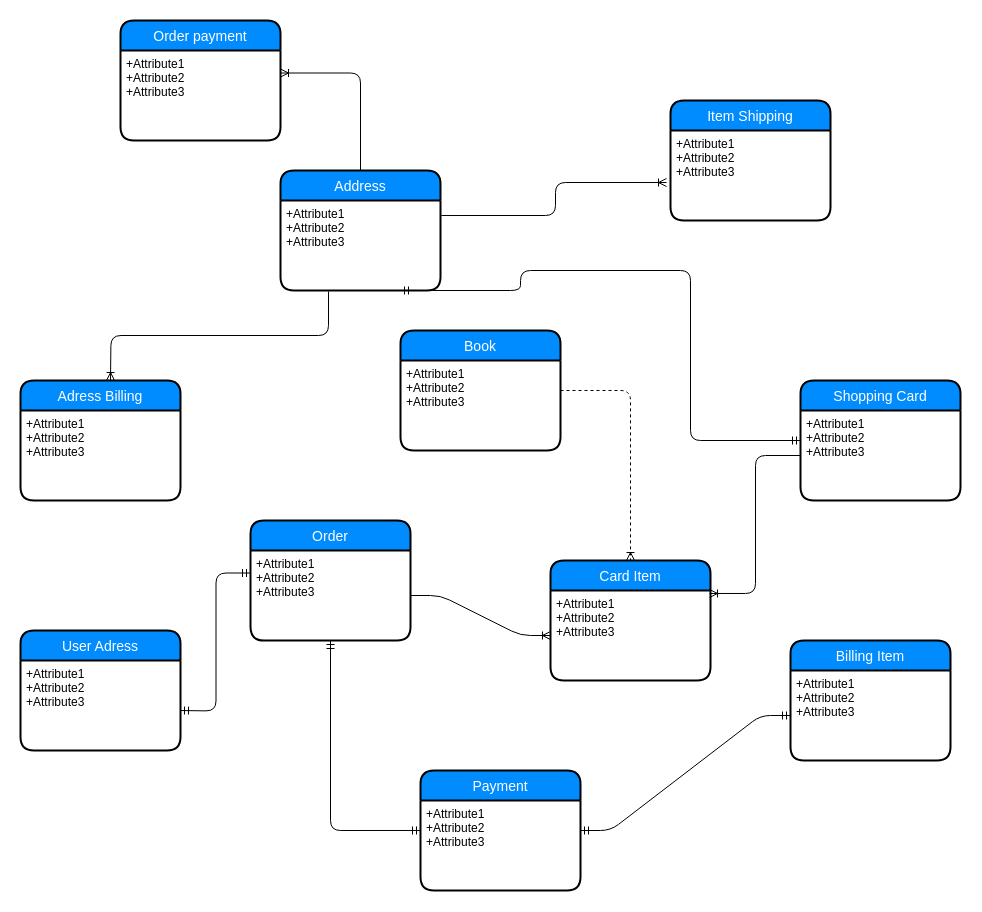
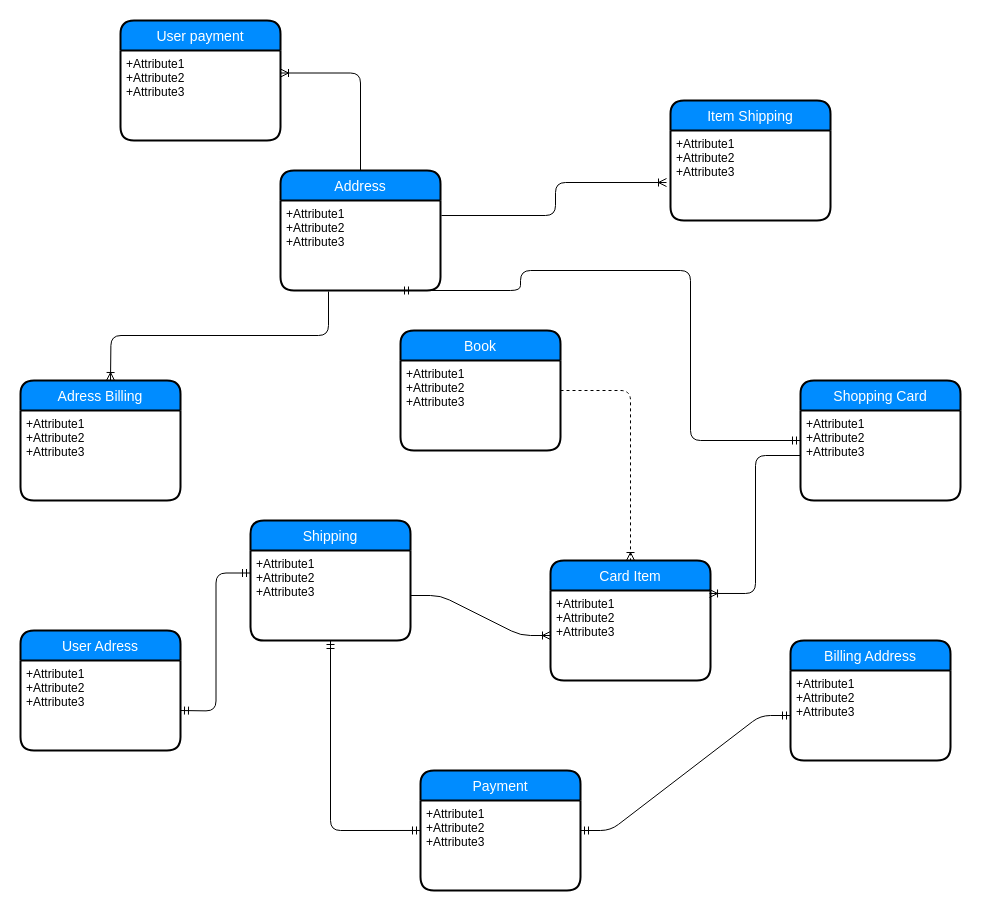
  <mxCell id="0" />
  <mxCell id="1" parent="0" />
  <mxCell id="2" value="Address" style="swimlane;childLayout=stackLayout;horizontal=1;startSize=30;horizontalStack=0;fillColor=#008cff;fontColor=#FFFFFF;rounded=1;fontSize=14;fontStyle=0;strokeWidth=2;resizeParent=0;resizeLast=1;shadow=0;dashed=0;align=center;" parent="1" vertex="1"><mxGeometry x="280" y="170" width="160" height="120" as="geometry"><mxRectangle x="90" y="220" width="60" height="30" as="alternateBounds" /></mxGeometry></mxCell>
  <mxCell id="3" value="+Attribute1&#10;+Attribute2&#10;+Attribute3" style="align=left;strokeColor=none;fillColor=none;spacingLeft=4;fontSize=12;verticalAlign=top;resizable=0;rotatable=0;part=1;" parent="2" vertex="1"><mxGeometry y="30" width="160" height="90" as="geometry" /></mxCell>
  <mxCell id="4" value="Book" style="swimlane;childLayout=stackLayout;horizontal=1;startSize=30;horizontalStack=0;fillColor=#008cff;fontColor=#FFFFFF;rounded=1;fontSize=14;fontStyle=0;strokeWidth=2;resizeParent=0;resizeLast=1;shadow=0;dashed=0;align=center;" parent="1" vertex="1"><mxGeometry x="400" y="330" width="160" height="120" as="geometry"><mxRectangle x="210" y="380" width="60" height="30" as="alternateBounds" /></mxGeometry></mxCell>
  <mxCell id="5" value="+Attribute1&#10;+Attribute2&#10;+Attribute3" style="align=left;strokeColor=none;fillColor=none;spacingLeft=4;fontSize=12;verticalAlign=top;resizable=0;rotatable=0;part=1;" parent="4" vertex="1"><mxGeometry y="30" width="160" height="90" as="geometry" /></mxCell>
  <mxCell id="6" value="Item Shipping" style="swimlane;childLayout=stackLayout;horizontal=1;startSize=30;horizontalStack=0;fillColor=#008cff;fontColor=#FFFFFF;rounded=1;fontSize=14;fontStyle=0;strokeWidth=2;resizeParent=0;resizeLast=1;shadow=0;dashed=0;align=center;" parent="1" vertex="1"><mxGeometry x="670" y="100" width="160" height="120" as="geometry"><mxRectangle x="480" y="150" width="120" height="30" as="alternateBounds" /></mxGeometry></mxCell>
  <mxCell id="7" value="+Attribute1&#10;+Attribute2&#10;+Attribute3" style="align=left;strokeColor=none;fillColor=none;spacingLeft=4;fontSize=12;verticalAlign=top;resizable=0;rotatable=0;part=1;" parent="6" vertex="1"><mxGeometry y="30" width="160" height="90" as="geometry" /></mxCell>
  <mxCell id="8" value="Adress Billing" style="swimlane;childLayout=stackLayout;horizontal=1;startSize=30;horizontalStack=0;fillColor=#008cff;fontColor=#FFFFFF;rounded=1;fontSize=14;fontStyle=0;strokeWidth=2;resizeParent=0;resizeLast=1;shadow=0;dashed=0;align=center;" parent="1" vertex="1"><mxGeometry x="20" y="380" width="160" height="120" as="geometry"><mxRectangle x="-170" y="430" width="100" height="30" as="alternateBounds" /></mxGeometry></mxCell>
  <mxCell id="9" value="+Attribute1&#10;+Attribute2&#10;+Attribute3" style="align=left;strokeColor=none;fillColor=none;spacingLeft=4;fontSize=12;verticalAlign=top;resizable=0;rotatable=0;part=1;" parent="8" vertex="1"><mxGeometry y="30" width="160" height="90" as="geometry" /></mxCell>
  <mxCell id="10" value="Shopping Card" style="swimlane;childLayout=stackLayout;horizontal=1;startSize=30;horizontalStack=0;fillColor=#008cff;fontColor=#FFFFFF;rounded=1;fontSize=14;fontStyle=0;strokeWidth=2;resizeParent=0;resizeLast=1;shadow=0;dashed=0;align=center;" vertex="1" parent="1"><mxGeometry x="800" y="380" width="160" height="120" as="geometry"><mxRectangle x="610" y="430" width="60" height="30" as="alternateBounds" /></mxGeometry></mxCell>
  <mxCell id="11" value="+Attribute1&#10;+Attribute2&#10;+Attribute3" style="align=left;strokeColor=none;fillColor=none;spacingLeft=4;fontSize=12;verticalAlign=top;resizable=0;rotatable=0;part=1;" vertex="1" parent="10"><mxGeometry y="30" width="160" height="90" as="geometry" /></mxCell>
  <mxCell id="12" value="User Adress" style="swimlane;childLayout=stackLayout;horizontal=1;startSize=30;horizontalStack=0;fillColor=#008cff;fontColor=#FFFFFF;rounded=1;fontSize=14;fontStyle=0;strokeWidth=2;resizeParent=0;resizeLast=1;shadow=0;dashed=0;align=center;" vertex="1" parent="1"><mxGeometry x="20" y="630" width="160" height="120" as="geometry"><mxRectangle x="210" y="415" width="60" height="30" as="alternateBounds" /></mxGeometry></mxCell>
  <mxCell id="13" value="+Attribute1&#10;+Attribute2&#10;+Attribute3" style="align=left;strokeColor=none;fillColor=none;spacingLeft=4;fontSize=12;verticalAlign=top;resizable=0;rotatable=0;part=1;" vertex="1" parent="12"><mxGeometry y="30" width="160" height="90" as="geometry" /></mxCell>
- <mxCell id="14" value="Order" style="swimlane;childLayout=stackLayout;horizontal=1;startSize=30;horizontalStack=0;fillColor=#008cff;fontColor=#FFFFFF;rounded=1;fontSize=14;fontStyle=0;strokeWidth=2;resizeParent=0;resizeLast=1;shadow=0;dashed=0;align=center;" vertex="1" parent="1"><mxGeometry x="250" y="520" width="160" height="120" as="geometry"><mxRectangle x="60" y="570" width="60" height="30" as="alternateBounds" /></mxGeometry></mxCell>
+ <mxCell id="14" value="Shipping" style="swimlane;childLayout=stackLayout;horizontal=1;startSize=30;horizontalStack=0;fillColor=#008cff;fontColor=#FFFFFF;rounded=1;fontSize=14;fontStyle=0;strokeWidth=2;resizeParent=0;resizeLast=1;shadow=0;dashed=0;align=center;" vertex="1" parent="1"><mxGeometry x="250" y="520" width="160" height="120" as="geometry"><mxRectangle x="60" y="570" width="60" height="30" as="alternateBounds" /></mxGeometry></mxCell>
  <mxCell id="15" value="+Attribute1&#10;+Attribute2&#10;+Attribute3" style="align=left;strokeColor=none;fillColor=none;spacingLeft=4;fontSize=12;verticalAlign=top;resizable=0;rotatable=0;part=1;" vertex="1" parent="14"><mxGeometry y="30" width="160" height="90" as="geometry" /></mxCell>
- <mxCell id="16" value="Billing Item" style="swimlane;childLayout=stackLayout;horizontal=1;startSize=30;horizontalStack=0;fillColor=#008cff;fontColor=#FFFFFF;rounded=1;fontSize=14;fontStyle=0;strokeWidth=2;resizeParent=0;resizeLast=1;shadow=0;dashed=0;align=center;" vertex="1" parent="1"><mxGeometry x="790" y="640" width="160" height="120" as="geometry"><mxRectangle x="210" y="415" width="60" height="30" as="alternateBounds" /></mxGeometry></mxCell>
+ <mxCell id="16" value="Billing Address" style="swimlane;childLayout=stackLayout;horizontal=1;startSize=30;horizontalStack=0;fillColor=#008cff;fontColor=#FFFFFF;rounded=1;fontSize=14;fontStyle=0;strokeWidth=2;resizeParent=0;resizeLast=1;shadow=0;dashed=0;align=center;" vertex="1" parent="1"><mxGeometry x="790" y="640" width="160" height="120" as="geometry"><mxRectangle x="210" y="415" width="60" height="30" as="alternateBounds" /></mxGeometry></mxCell>
  <mxCell id="17" value="+Attribute1&#10;+Attribute2&#10;+Attribute3" style="align=left;strokeColor=none;fillColor=none;spacingLeft=4;fontSize=12;verticalAlign=top;resizable=0;rotatable=0;part=1;" vertex="1" parent="16"><mxGeometry y="30" width="160" height="90" as="geometry" /></mxCell>
  <mxCell id="18" value="Payment" style="swimlane;childLayout=stackLayout;horizontal=1;startSize=30;horizontalStack=0;fillColor=#008cff;fontColor=#FFFFFF;rounded=1;fontSize=14;fontStyle=0;strokeWidth=2;resizeParent=0;resizeLast=1;shadow=0;dashed=0;align=center;" vertex="1" parent="1"><mxGeometry x="420" y="770" width="160" height="120" as="geometry"><mxRectangle x="230" y="820" width="60" height="30" as="alternateBounds" /></mxGeometry></mxCell>
  <mxCell id="19" value="+Attribute1&#10;+Attribute2&#10;+Attribute3" style="align=left;strokeColor=none;fillColor=none;spacingLeft=4;fontSize=12;verticalAlign=top;resizable=0;rotatable=0;part=1;" vertex="1" parent="18"><mxGeometry y="30" width="160" height="90" as="geometry" /></mxCell>
- <mxCell id="20" value="Order payment" style="swimlane;childLayout=stackLayout;horizontal=1;startSize=30;horizontalStack=0;fillColor=#008cff;fontColor=#FFFFFF;rounded=1;fontSize=14;fontStyle=0;strokeWidth=2;resizeParent=0;resizeLast=1;shadow=0;dashed=0;align=center;" vertex="1" parent="1"><mxGeometry x="120" y="20" width="160" height="120" as="geometry"><mxRectangle x="-70" y="70" width="60" height="30" as="alternateBounds" /></mxGeometry></mxCell>
+ <mxCell id="20" value="User payment" style="swimlane;childLayout=stackLayout;horizontal=1;startSize=30;horizontalStack=0;fillColor=#008cff;fontColor=#FFFFFF;rounded=1;fontSize=14;fontStyle=0;strokeWidth=2;resizeParent=0;resizeLast=1;shadow=0;dashed=0;align=center;" vertex="1" parent="1"><mxGeometry x="120" y="20" width="160" height="120" as="geometry"><mxRectangle x="-70" y="70" width="60" height="30" as="alternateBounds" /></mxGeometry></mxCell>
  <mxCell id="21" value="+Attribute1&#10;+Attribute2&#10;+Attribute3" style="align=left;strokeColor=none;fillColor=none;spacingLeft=4;fontSize=12;verticalAlign=top;resizable=0;rotatable=0;part=1;" vertex="1" parent="20"><mxGeometry y="30" width="160" height="90" as="geometry" /></mxCell>
  <mxCell id="22" value="" style="fontSize=12;html=1;endArrow=ERoneToMany;exitX=1.006;exitY=0.167;exitDx=0;exitDy=0;entryX=-0.025;entryY=0.578;entryDx=0;entryDy=0;entryPerimeter=0;exitPerimeter=0;edgeStyle=orthogonalEdgeStyle;" edge="1" parent="1" source="3" target="7"><mxGeometry width="100" height="100" relative="1" as="geometry"><mxPoint x="660" y="240" as="sourcePoint" /><mxPoint x="760" y="140" as="targetPoint" /></mxGeometry></mxCell>
  <mxCell id="23" value="" style="edgeStyle=orthogonalEdgeStyle;fontSize=12;html=1;endArrow=ERoneToMany;exitX=0.3;exitY=1.011;exitDx=0;exitDy=0;exitPerimeter=0;" edge="1" parent="1" source="3"><mxGeometry width="100" height="100" relative="1" as="geometry"><mxPoint x="230" y="360" as="sourcePoint" /><mxPoint x="110" y="380" as="targetPoint" /></mxGeometry></mxCell>
  <mxCell id="24" value="" style="edgeStyle=orthogonalEdgeStyle;fontSize=12;html=1;endArrow=ERmandOne;startArrow=ERmandOne;entryX=0.75;entryY=1;entryDx=0;entryDy=0;exitX=0;exitY=0.5;exitDx=0;exitDy=0;" edge="1" parent="1" source="10" target="3"><mxGeometry width="100" height="100" relative="1" as="geometry"><mxPoint x="650" y="390" as="sourcePoint" /><mxPoint x="750" y="290" as="targetPoint" /><Array as="points"><mxPoint x="690" y="440" /><mxPoint x="690" y="270" /><mxPoint x="520" y="270" /></Array></mxGeometry></mxCell>
  <mxCell id="25" value="Card Item" style="swimlane;childLayout=stackLayout;horizontal=1;startSize=30;horizontalStack=0;fillColor=#008cff;fontColor=#FFFFFF;rounded=1;fontSize=14;fontStyle=0;strokeWidth=2;resizeParent=0;resizeLast=1;shadow=0;dashed=0;align=center;" vertex="1" parent="1"><mxGeometry x="550" y="560" width="160" height="120" as="geometry"><mxRectangle x="90" y="610" width="60" height="30" as="alternateBounds" /></mxGeometry></mxCell>
  <mxCell id="26" value="+Attribute1&#10;+Attribute2&#10;+Attribute3" style="align=left;strokeColor=none;fillColor=none;spacingLeft=4;fontSize=12;verticalAlign=top;resizable=0;rotatable=0;part=1;" vertex="1" parent="25"><mxGeometry y="30" width="160" height="90" as="geometry" /></mxCell>
  <mxCell id="27" value="" style="fontSize=12;html=1;endArrow=ERoneToMany;entryX=0.5;entryY=0;entryDx=0;entryDy=0;exitX=1;exitY=0.5;exitDx=0;exitDy=0;edgeStyle=elbowEdgeStyle;elbow=vertical;dashed=1;" edge="1" parent="1" source="4" target="25"><mxGeometry width="100" height="100" relative="1" as="geometry"><mxPoint x="570" y="550" as="sourcePoint" /><mxPoint x="670" y="450" as="targetPoint" /><Array as="points"><mxPoint x="630" y="390" /><mxPoint x="640" y="390" /></Array></mxGeometry></mxCell>
  <mxCell id="28" value="" style="edgeStyle=orthogonalEdgeStyle;fontSize=12;html=1;endArrow=ERoneToMany;exitX=0;exitY=0.5;exitDx=0;exitDy=0;entryX=0.994;entryY=0.033;entryDx=0;entryDy=0;entryPerimeter=0;" edge="1" parent="1" source="11" target="26"><mxGeometry width="100" height="100" relative="1" as="geometry"><mxPoint x="710" y="600" as="sourcePoint" /><mxPoint x="810" y="500" as="targetPoint" /></mxGeometry></mxCell>
  <mxCell id="29" value="" style="edgeStyle=entityRelationEdgeStyle;fontSize=12;html=1;endArrow=ERoneToMany;exitX=1;exitY=0.5;exitDx=0;exitDy=0;entryX=0;entryY=0.5;entryDx=0;entryDy=0;" edge="1" parent="1" source="15" target="26"><mxGeometry width="100" height="100" relative="1" as="geometry"><mxPoint x="450" y="700" as="sourcePoint" /><mxPoint x="550" y="600" as="targetPoint" /></mxGeometry></mxCell>
  <mxCell id="30" value="" style="edgeStyle=orthogonalEdgeStyle;fontSize=12;html=1;endArrow=ERmandOne;startArrow=ERmandOne;entryX=0;entryY=0.25;entryDx=0;entryDy=0;" edge="1" parent="1" target="15"><mxGeometry width="100" height="100" relative="1" as="geometry"><mxPoint x="180" y="710" as="sourcePoint" /><mxPoint x="280" y="610" as="targetPoint" /></mxGeometry></mxCell>
  <mxCell id="31" value="" style="edgeStyle=orthogonalEdgeStyle;fontSize=12;html=1;endArrow=ERmandOne;startArrow=ERmandOne;entryX=0.5;entryY=1;entryDx=0;entryDy=0;exitX=0;exitY=0.333;exitDx=0;exitDy=0;exitPerimeter=0;" edge="1" parent="1" source="19" target="14"><mxGeometry width="100" height="100" relative="1" as="geometry"><mxPoint x="410" y="840" as="sourcePoint" /><mxPoint x="500" y="680" as="targetPoint" /></mxGeometry></mxCell>
  <mxCell id="32" value="" style="edgeStyle=entityRelationEdgeStyle;fontSize=12;html=1;endArrow=ERmandOne;startArrow=ERmandOne;exitX=1;exitY=0.5;exitDx=0;exitDy=0;" edge="1" parent="1" source="18" target="17"><mxGeometry width="100" height="100" relative="1" as="geometry"><mxPoint x="630" y="820" as="sourcePoint" /><mxPoint x="730" y="720" as="targetPoint" /></mxGeometry></mxCell>
  <mxCell id="33" value="" style="fontSize=12;html=1;endArrow=ERoneToMany;exitX=0.5;exitY=0;exitDx=0;exitDy=0;entryX=1;entryY=0.25;entryDx=0;entryDy=0;edgeStyle=orthogonalEdgeStyle;" edge="1" parent="1" source="2" target="21"><mxGeometry width="100" height="100" relative="1" as="geometry"><mxPoint x="230" y="70" as="sourcePoint" /><mxPoint x="330" y="0" as="targetPoint" /></mxGeometry></mxCell>
